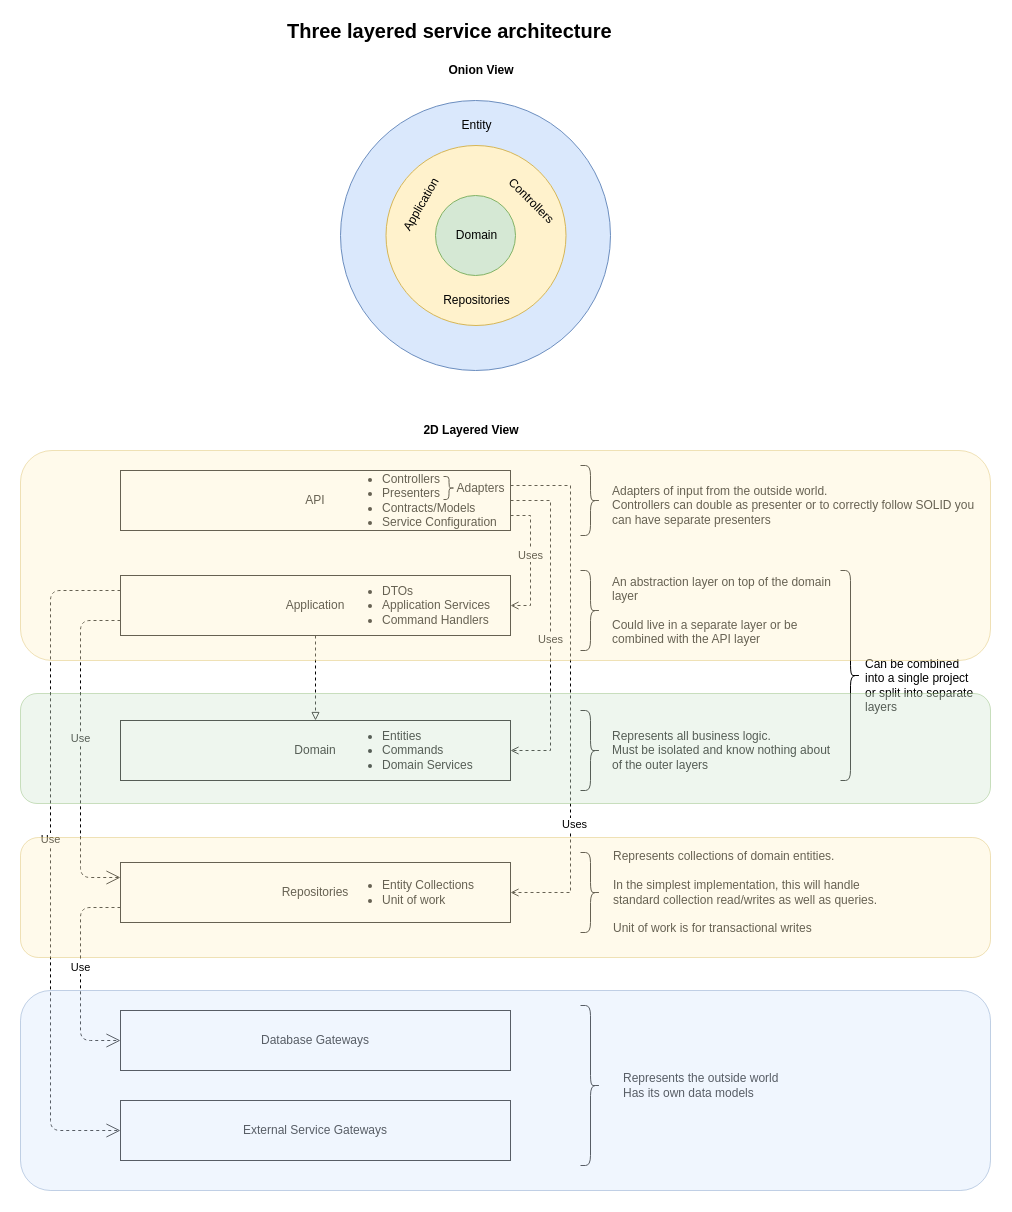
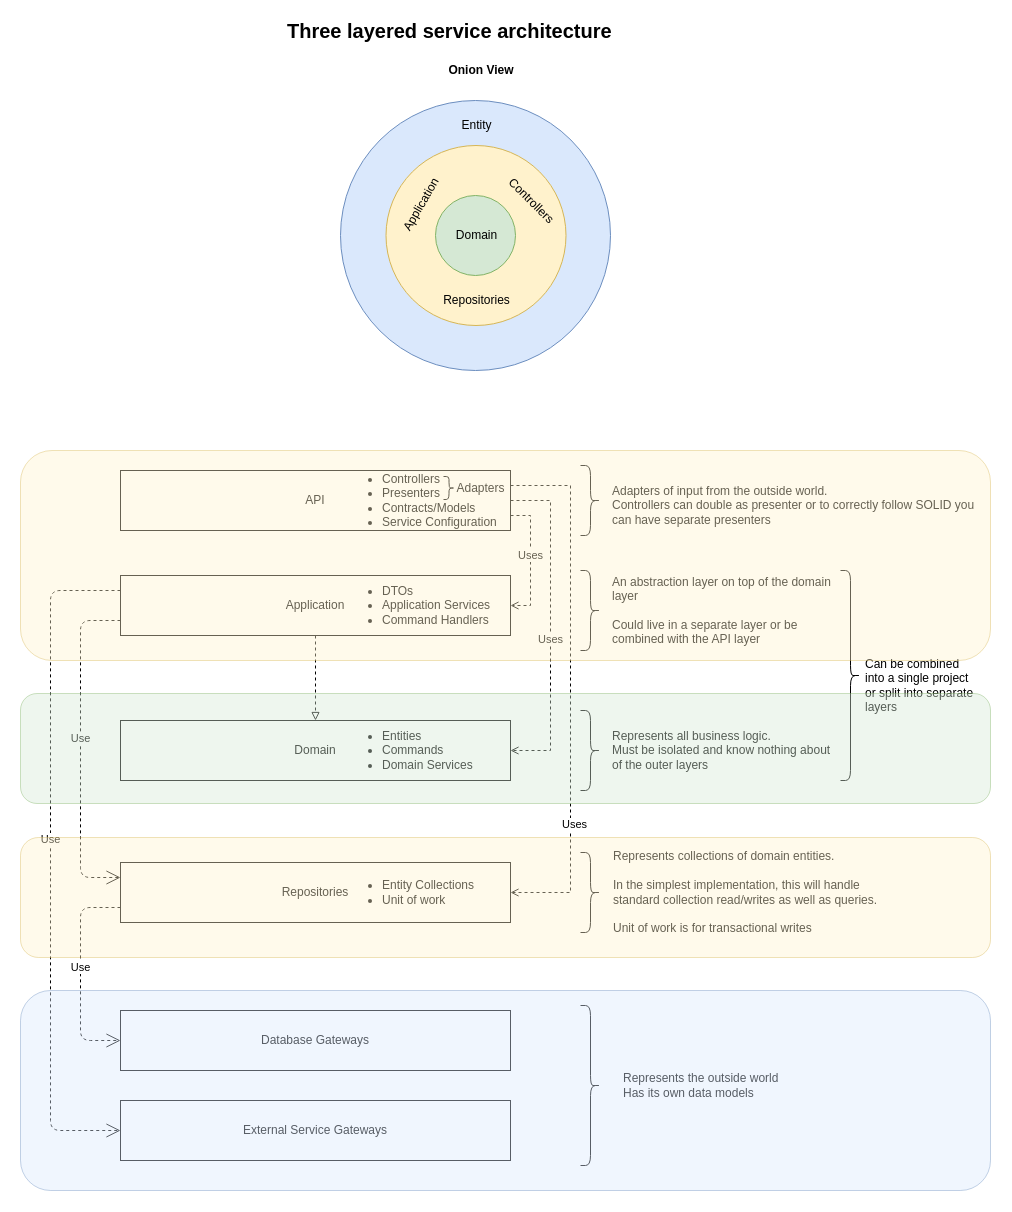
  <mxCell id="0" />
  <mxCell id="1" parent="0" />
  <mxCell id="2" value="Represents the outside world&lt;br&gt;Has its own data models" style="text;html=1;resizable=0;autosize=1;align=left;verticalAlign=middle;points=[];fillColor=none;strokeColor=none;rounded=0;" parent="1" vertex="1"><mxGeometry x="621" y="1070" width="170" height="30" as="geometry" /></mxCell>
  <mxCell id="3" value="" style="ellipse;whiteSpace=wrap;html=1;aspect=fixed;glass=0;align=center;fillColor=#dae8fc;strokeColor=#6c8ebf;" parent="1" vertex="1"><mxGeometry x="340" y="100" width="270" height="270" as="geometry" /></mxCell>
  <mxCell id="4" value="" style="ellipse;whiteSpace=wrap;html=1;aspect=fixed;glass=0;align=center;fillColor=#fff2cc;strokeColor=#d6b656;" parent="1" vertex="1"><mxGeometry x="385.5" y="145" width="180" height="180" as="geometry" /></mxCell>
  <mxCell id="5" value="API" style="rounded=0;whiteSpace=wrap;html=1;labelPosition=center;verticalLabelPosition=middle;align=center;verticalAlign=middle;" parent="1" vertex="1"><mxGeometry x="120" y="470" width="390" height="60" as="geometry" /></mxCell>
  <mxCell id="6" style="edgeStyle=orthogonalEdgeStyle;rounded=0;orthogonalLoop=1;jettySize=auto;html=1;entryX=0.5;entryY=0;entryDx=0;entryDy=0;dashed=1;endArrow=block;endFill=0;" parent="1" source="7" target="18" edge="1"><mxGeometry relative="1" as="geometry" /></mxCell>
  <mxCell id="7" value="Application" style="rounded=0;whiteSpace=wrap;html=1;" parent="1" vertex="1"><mxGeometry x="120" y="575" width="390" height="60" as="geometry" /></mxCell>
  <mxCell id="8" value="Repositories" style="rounded=0;whiteSpace=wrap;html=1;" parent="1" vertex="1"><mxGeometry x="120" y="862" width="390" height="60" as="geometry" /></mxCell>
  <mxCell id="9" value="&lt;ul&gt;&lt;li&gt;DTOs&lt;/li&gt;&lt;li&gt;Application Services&lt;/li&gt;&lt;li&gt;Command Handlers&lt;/li&gt;&lt;/ul&gt;" style="text;html=1;strokeColor=none;fillColor=none;align=left;verticalAlign=middle;whiteSpace=wrap;rounded=0;" parent="1" vertex="1"><mxGeometry x="340" y="575" width="170" height="60" as="geometry" /></mxCell>
  <mxCell id="10" style="edgeStyle=orthogonalEdgeStyle;rounded=0;orthogonalLoop=1;jettySize=auto;html=1;exitX=1;exitY=0.75;exitDx=0;exitDy=0;entryX=1;entryY=0.5;entryDx=0;entryDy=0;dashed=1;endArrow=open;endFill=0;" parent="1" source="16" target="9" edge="1"><mxGeometry relative="1" as="geometry"><Array as="points"><mxPoint x="530" y="515" /><mxPoint x="530" y="605" /></Array></mxGeometry></mxCell>
  <mxCell id="11" value="Uses" style="edgeLabel;html=1;align=center;verticalAlign=middle;resizable=0;points=[];" parent="10" vertex="1" connectable="0"><mxGeometry x="-0.097" y="-1" relative="1" as="geometry"><mxPoint as="offset" /></mxGeometry></mxCell>
  <mxCell id="12" style="edgeStyle=orthogonalEdgeStyle;rounded=0;orthogonalLoop=1;jettySize=auto;html=1;exitX=1;exitY=0.5;exitDx=0;exitDy=0;entryX=1;entryY=0.5;entryDx=0;entryDy=0;dashed=1;endArrow=open;endFill=0;" parent="1" source="16" target="19" edge="1"><mxGeometry relative="1" as="geometry"><Array as="points"><mxPoint x="550" y="500" /><mxPoint x="550" y="750" /></Array></mxGeometry></mxCell>
  <mxCell id="13" value="Uses" style="edgeLabel;html=1;align=center;verticalAlign=middle;resizable=0;points=[];" parent="12" vertex="1" connectable="0"><mxGeometry x="-0.35" y="-1" relative="1" as="geometry"><mxPoint y="71" as="offset" /></mxGeometry></mxCell>
  <mxCell id="14" style="edgeStyle=orthogonalEdgeStyle;rounded=0;orthogonalLoop=1;jettySize=auto;html=1;entryX=1;entryY=0.5;entryDx=0;entryDy=0;exitX=1;exitY=0.25;exitDx=0;exitDy=0;dashed=1;endArrow=open;endFill=0;" parent="1" source="16" target="17" edge="1"><mxGeometry relative="1" as="geometry"><Array as="points"><mxPoint x="570" y="485" /><mxPoint x="570" y="892" /></Array></mxGeometry></mxCell>
  <mxCell id="15" value="Uses" style="edgeLabel;html=1;align=center;verticalAlign=middle;resizable=0;points=[];" parent="14" vertex="1" connectable="0"><mxGeometry x="0.473" y="3" relative="1" as="geometry"><mxPoint y="10" as="offset" /></mxGeometry></mxCell>
  <mxCell id="16" value="&lt;ul&gt;&lt;li&gt;Controllers&lt;/li&gt;&lt;li&gt;Presenters&lt;/li&gt;&lt;li&gt;Contracts/Models&lt;/li&gt;&lt;li&gt;Service Configuration&lt;/li&gt;&lt;/ul&gt;" style="text;html=1;strokeColor=none;fillColor=none;align=left;verticalAlign=middle;whiteSpace=wrap;rounded=0;" parent="1" vertex="1"><mxGeometry x="340" y="470" width="170" height="60" as="geometry" /></mxCell>
  <mxCell id="17" value="&lt;ul&gt;&lt;li&gt;Entity Collections&lt;/li&gt;&lt;li&gt;Unit of work&lt;/li&gt;&lt;/ul&gt;" style="text;html=1;strokeColor=none;fillColor=none;align=left;verticalAlign=middle;whiteSpace=wrap;rounded=0;" parent="1" vertex="1"><mxGeometry x="340" y="862" width="170" height="60" as="geometry" /></mxCell>
  <mxCell id="18" value="Domain" style="rounded=0;whiteSpace=wrap;html=1;" parent="1" vertex="1"><mxGeometry x="120" y="720" width="390" height="60" as="geometry" /></mxCell>
  <mxCell id="19" value="&lt;ul&gt;&lt;li&gt;Entities&lt;/li&gt;&lt;li&gt;Commands&lt;/li&gt;&lt;li&gt;Domain Services&lt;/li&gt;&lt;/ul&gt;" style="text;html=1;strokeColor=none;fillColor=none;align=left;verticalAlign=middle;whiteSpace=wrap;rounded=0;" parent="1" vertex="1"><mxGeometry x="340" y="720" width="170" height="60" as="geometry" /></mxCell>
  <mxCell id="20" value="Three layered service architecture" style="text;html=1;strokeColor=none;fillColor=none;align=left;verticalAlign=middle;whiteSpace=wrap;rounded=0;fontStyle=1;fontSize=20;" parent="1" vertex="1"><mxGeometry x="285" y="20" width="340" height="20" as="geometry" /></mxCell>
  <mxCell id="21" value="" style="shape=curlyBracket;whiteSpace=wrap;html=1;rounded=1;align=left;rotation=-180;" parent="1" vertex="1"><mxGeometry x="840" y="570" width="20" height="210" as="geometry" /></mxCell>
  <mxCell id="22" value="Can be combined&lt;br&gt;into a single project&lt;br&gt;or split into separate&lt;br&gt;layers" style="text;html=1;resizable=0;autosize=1;align=left;verticalAlign=middle;points=[];fillColor=none;strokeColor=none;rounded=0;" parent="1" vertex="1"><mxGeometry x="863" y="655" width="120" height="60" as="geometry" /></mxCell>
  <mxCell id="23" value="" style="shape=curlyBracket;whiteSpace=wrap;html=1;rounded=1;align=left;rotation=-180;" parent="1" vertex="1"><mxGeometry x="580" y="710" width="20" height="80" as="geometry" /></mxCell>
  <mxCell id="24" value="Represents all business logic.&lt;br&gt;Must be isolated and know nothing about&lt;br&gt;of the outer layers" style="text;html=1;resizable=0;autosize=1;align=left;verticalAlign=middle;points=[];fillColor=none;strokeColor=none;rounded=0;" parent="1" vertex="1"><mxGeometry x="610" y="725" width="230" height="50" as="geometry" /></mxCell>
  <mxCell id="25" value="" style="shape=curlyBracket;whiteSpace=wrap;html=1;rounded=1;align=left;rotation=-180;size=0.5;" parent="1" vertex="1"><mxGeometry x="580" y="852" width="20" height="80" as="geometry" /></mxCell>
  <mxCell id="26" value="Represents collections of domain entities.&lt;br&gt;&lt;br&gt;In the simplest implementation, this will handle&lt;br&gt;standard collection read/writes as well as queries.&lt;br&gt;&lt;br&gt;Unit of work is for transactional writes" style="text;html=1;resizable=0;autosize=1;align=left;verticalAlign=middle;points=[];fillColor=none;strokeColor=none;rounded=0;" parent="1" vertex="1"><mxGeometry x="611" y="847" width="280" height="90" as="geometry" /></mxCell>
  <mxCell id="27" value="" style="shape=curlyBracket;whiteSpace=wrap;html=1;rounded=1;align=left;rotation=-180;" parent="1" vertex="1"><mxGeometry x="580" y="570" width="20" height="80" as="geometry" /></mxCell>
  <mxCell id="28" value="An abstraction layer on top of the domain&lt;br&gt;layer&lt;br&gt;&lt;br&gt;Could live in a separate layer or be&lt;br&gt;combined with the API layer" style="text;html=1;resizable=0;autosize=1;align=left;verticalAlign=middle;points=[];fillColor=none;strokeColor=none;rounded=0;" parent="1" vertex="1"><mxGeometry x="610" y="570" width="230" height="80" as="geometry" /></mxCell>
  <mxCell id="29" value="" style="shape=curlyBracket;whiteSpace=wrap;html=1;rounded=1;align=left;rotation=-180;" parent="1" vertex="1"><mxGeometry x="580" y="465" width="20" height="70" as="geometry" /></mxCell>
  <mxCell id="30" value="Adapters of input from the outside world.&lt;br&gt;Controllers can double as presenter or to correctly follow SOLID you&lt;br&gt;can have separate presenters" style="text;html=1;resizable=0;autosize=1;align=left;verticalAlign=middle;points=[];fillColor=none;strokeColor=none;rounded=0;" parent="1" vertex="1"><mxGeometry x="610" y="480" width="380" height="50" as="geometry" /></mxCell>
  <mxCell id="31" value="" style="shape=curlyBracket;whiteSpace=wrap;html=1;rounded=1;align=left;rotation=-180;size=0.5;" parent="1" vertex="1"><mxGeometry x="443" y="476" width="11" height="23" as="geometry" /></mxCell>
  <mxCell id="32" value="Adapters" style="text;html=1;resizable=0;autosize=1;align=center;verticalAlign=middle;points=[];fillColor=none;strokeColor=none;rounded=0;" parent="1" vertex="1"><mxGeometry x="450" y="477.5" width="60" height="20" as="geometry" /></mxCell>
  <mxCell id="33" value="" style="ellipse;whiteSpace=wrap;html=1;aspect=fixed;glass=0;align=center;fillColor=#d5e8d4;strokeColor=#82b366;" parent="1" vertex="1"><mxGeometry x="435" y="195" width="80" height="80" as="geometry" /></mxCell>
  <mxCell id="34" value="Application" style="text;html=1;resizable=0;autosize=1;align=center;verticalAlign=middle;points=[];fillColor=none;strokeColor=none;rounded=0;glass=0;opacity=50;rotation=-60;" parent="1" vertex="1"><mxGeometry x="385.5" y="195" width="70" height="20" as="geometry" /></mxCell>
  <mxCell id="35" value="Controllers" style="text;html=1;resizable=0;autosize=1;align=center;verticalAlign=middle;points=[];fillColor=none;strokeColor=none;rounded=0;glass=0;opacity=50;rotation=45;" parent="1" vertex="1"><mxGeometry x="495.5" y="190" width="70" height="20" as="geometry" /></mxCell>
  <mxCell id="36" value="Repositories" style="text;html=1;resizable=0;autosize=1;align=center;verticalAlign=middle;points=[];fillColor=none;strokeColor=none;rounded=0;glass=0;opacity=50;" parent="1" vertex="1"><mxGeometry x="435.5" y="290" width="80" height="20" as="geometry" /></mxCell>
  <mxCell id="37" value="Entity" style="text;html=1;resizable=0;autosize=1;align=center;verticalAlign=middle;points=[];fillColor=none;strokeColor=none;rounded=0;glass=0;opacity=50;" parent="1" vertex="1"><mxGeometry x="440.5" y="115" width="70" height="20" as="geometry" /></mxCell>
  <mxCell id="38" value="Domain" style="text;html=1;resizable=0;autosize=1;align=center;verticalAlign=middle;points=[];fillColor=none;strokeColor=none;rounded=0;glass=0;opacity=50;" parent="1" vertex="1"><mxGeometry x="445.5" y="225" width="60" height="20" as="geometry" /></mxCell>
  <mxCell id="39" value="Onion View" style="text;html=1;strokeColor=none;fillColor=none;align=center;verticalAlign=middle;whiteSpace=wrap;rounded=0;fontStyle=1" parent="1" vertex="1"><mxGeometry x="380.5" y="60" width="200" height="20" as="geometry" /></mxCell>
- <mxCell id="40" value="2D Layered View" style="text;html=1;strokeColor=none;fillColor=none;align=center;verticalAlign=middle;whiteSpace=wrap;rounded=0;fontStyle=1" parent="1" vertex="1"><mxGeometry x="370.5" y="420" width="200" height="20" as="geometry" /></mxCell>
  <mxCell id="41" value="Database Gateways" style="rounded=0;whiteSpace=wrap;html=1;" parent="1" vertex="1"><mxGeometry x="120" y="1010" width="390" height="60" as="geometry" /></mxCell>
  <mxCell id="42" value="" style="shape=curlyBracket;whiteSpace=wrap;html=1;rounded=1;align=left;rotation=-180;" parent="1" vertex="1"><mxGeometry x="580" y="1005" width="20" height="160" as="geometry" /></mxCell>
  <mxCell id="43" value="Use" style="endArrow=open;endSize=12;dashed=1;html=1;exitX=0;exitY=0.75;exitDx=0;exitDy=0;entryX=0;entryY=0.25;entryDx=0;entryDy=0;" parent="1" source="7" target="8" edge="1"><mxGeometry x="-0.061" width="160" relative="1" as="geometry"><mxPoint x="130" y="510" as="sourcePoint" /><mxPoint x="130" y="1050" as="targetPoint" /><Array as="points"><mxPoint x="80" y="620" /><mxPoint x="80" y="877" /></Array><mxPoint as="offset" /></mxGeometry></mxCell>
  <mxCell id="44" value="Use" style="endArrow=open;endSize=12;dashed=1;html=1;exitX=0;exitY=0.75;exitDx=0;exitDy=0;entryX=0;entryY=0.5;entryDx=0;entryDy=0;" parent="1" source="8" target="41" edge="1"><mxGeometry x="-0.061" width="160" relative="1" as="geometry"><mxPoint x="140" y="650" as="sourcePoint" /><mxPoint x="140" y="1075" as="targetPoint" /><Array as="points"><mxPoint x="80" y="907" /><mxPoint x="80" y="1040" /></Array><mxPoint as="offset" /></mxGeometry></mxCell>
  <mxCell id="45" value="Use" style="endArrow=open;endSize=12;dashed=1;html=1;exitX=0;exitY=0.25;exitDx=0;exitDy=0;entryX=0;entryY=0.5;entryDx=0;entryDy=0;" parent="1" source="7" target="46" edge="1"><mxGeometry x="-0.061" width="160" relative="1" as="geometry"><mxPoint x="130" y="910" as="sourcePoint" /><mxPoint x="130" y="1035" as="targetPoint" /><Array as="points"><mxPoint x="50" y="590" /><mxPoint x="50" y="910" /><mxPoint x="50" y="1130" /></Array><mxPoint as="offset" /></mxGeometry></mxCell>
  <mxCell id="46" value="External Service Gateways" style="rounded=0;whiteSpace=wrap;html=1;" parent="1" vertex="1"><mxGeometry x="120" y="1100" width="390" height="60" as="geometry" /></mxCell>
  <mxCell id="47" value="" style="rounded=1;whiteSpace=wrap;html=1;align=left;fillColor=#fff2cc;strokeColor=#d6b656;glass=0;opacity=40;" parent="1" vertex="1"><mxGeometry x="20" y="837" width="970" height="120" as="geometry" /></mxCell>
  <mxCell id="48" value="" style="rounded=1;whiteSpace=wrap;html=1;align=left;fillColor=#dae8fc;strokeColor=#6c8ebf;glass=0;opacity=40;" parent="1" vertex="1"><mxGeometry x="20" y="990" width="970" height="200" as="geometry" /></mxCell>
  <mxCell id="49" value="" style="rounded=1;whiteSpace=wrap;html=1;align=left;fillColor=#fff2cc;strokeColor=#d6b656;glass=0;opacity=40;" parent="1" vertex="1"><mxGeometry x="20" y="450" width="970" height="210" as="geometry" /></mxCell>
  <mxCell id="50" value="" style="rounded=1;whiteSpace=wrap;html=1;align=left;fillColor=#d5e8d4;strokeColor=#82b366;glass=0;opacity=40;" parent="1" vertex="1"><mxGeometry x="20" y="693" width="970" height="110" as="geometry" /></mxCell>
